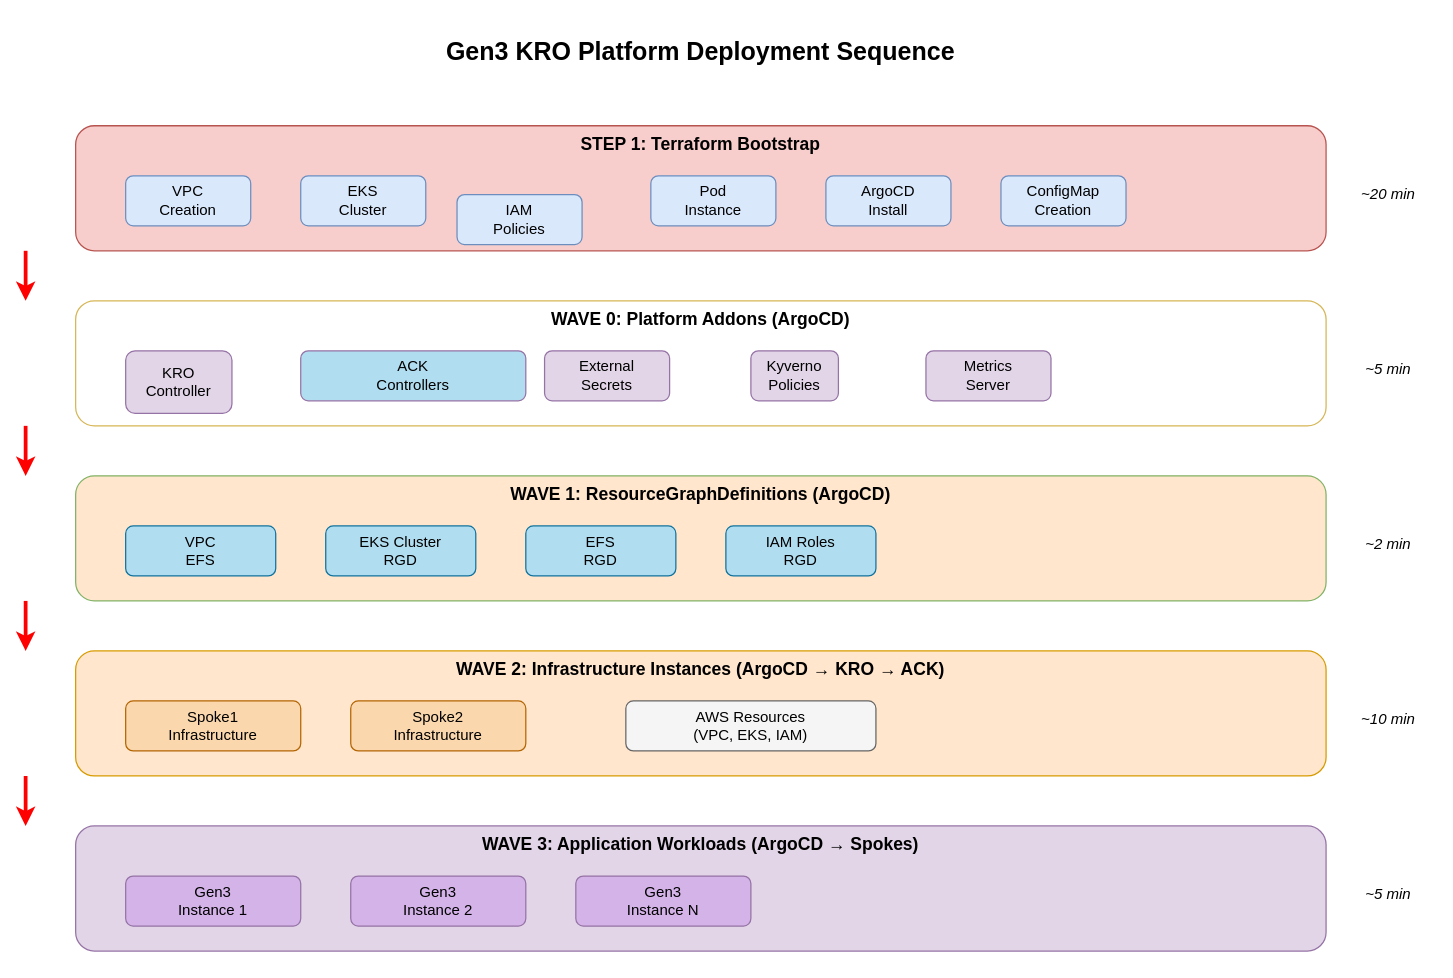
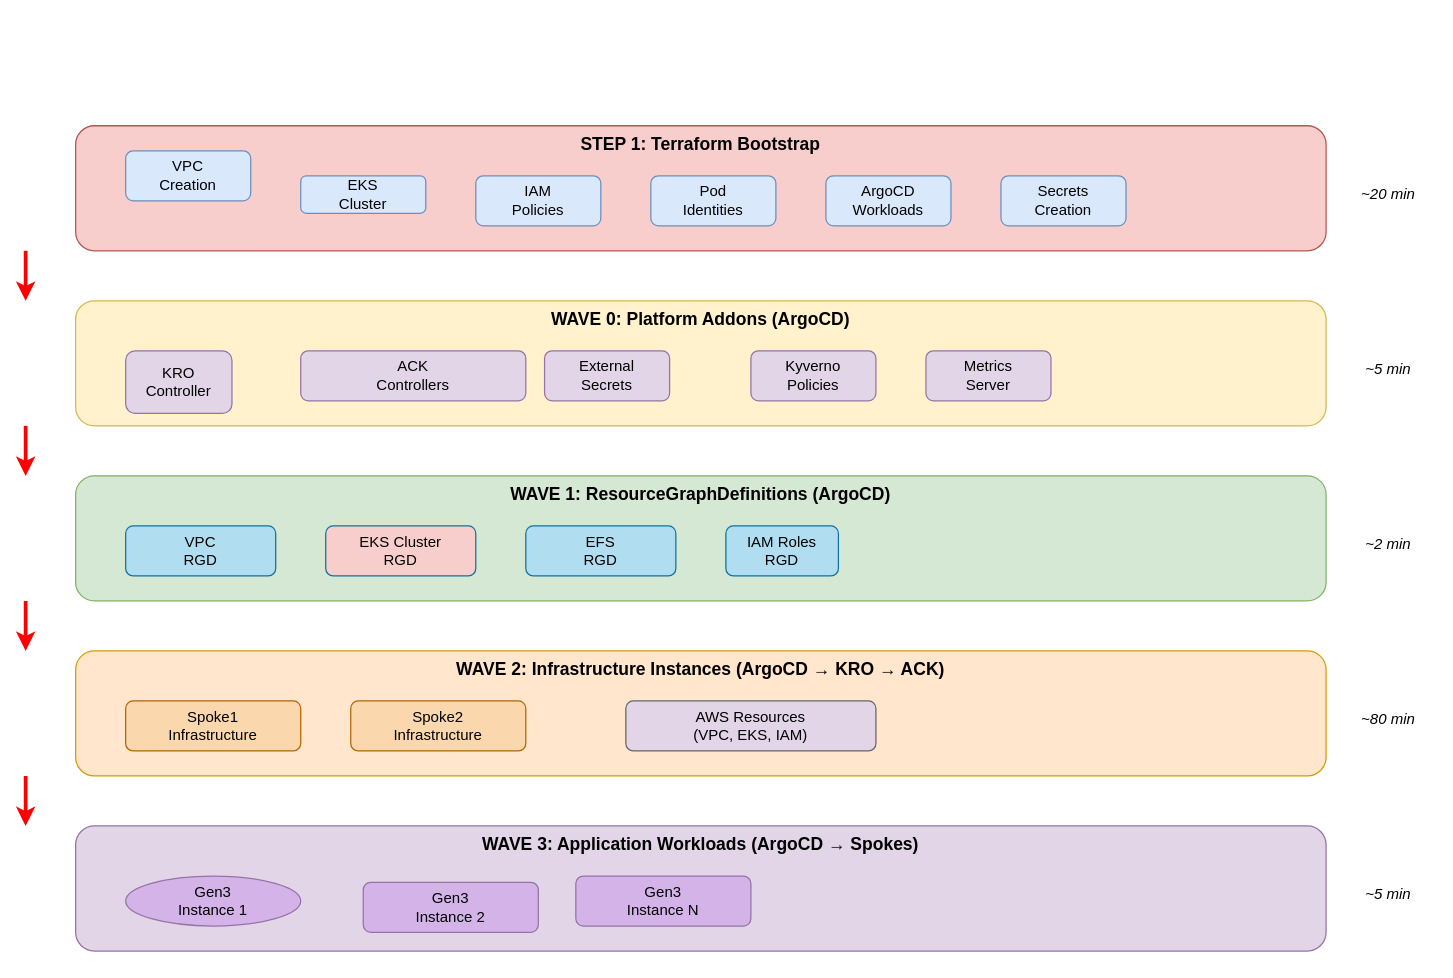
  <mxCell id="0" />
  <mxCell id="1" parent="0" />
- <mxCell id="2" value="Gen3 KRO Platform Deployment Sequence" style="text;html=1;strokeColor=none;fillColor=none;align=center;verticalAlign=middle;whiteSpace=wrap;rounded=0;fontSize=20;fontStyle=1" vertex="1" parent="1"><mxGeometry x="300" y="20" width="520" height="40" as="geometry" /></mxCell>
  <mxCell id="3" value="STEP 1: Terraform Bootstrap" style="rounded=1;whiteSpace=wrap;html=1;fillColor=#f8cecc;strokeColor=#b85450;verticalAlign=top;fontSize=14;fontStyle=1" vertex="1" parent="1"><mxGeometry x="60" y="100" width="1000" height="100" as="geometry" /></mxCell>
- <mxCell id="4" value="VPC&#10;Creation" style="rounded=1;whiteSpace=wrap;html=1;fillColor=#dae8fc;strokeColor=#6c8ebf;" vertex="1" parent="1"><mxGeometry x="100" y="140" width="100" height="40" as="geometry" /></mxCell>
- <mxCell id="5" value="EKS&#10;Cluster" style="rounded=1;whiteSpace=wrap;html=1;fillColor=#dae8fc;strokeColor=#6c8ebf;" vertex="1" parent="1"><mxGeometry x="240" y="140" width="100" height="40" as="geometry" /></mxCell>
- <mxCell id="6" value="IAM&#10;Policies" style="rounded=1;whiteSpace=wrap;html=1;fillColor=#dae8fc;strokeColor=#6c8ebf;" vertex="1" parent="1"><mxGeometry x="365" y="155" width="100" height="40" as="geometry" /></mxCell>
- <mxCell id="7" value="Pod&#10;Instance" style="rounded=1;whiteSpace=wrap;html=1;fillColor=#dae8fc;strokeColor=#6c8ebf;" vertex="1" parent="1"><mxGeometry x="520" y="140" width="100" height="40" as="geometry" /></mxCell>
- <mxCell id="8" value="ArgoCD&#10;Install" style="rounded=1;whiteSpace=wrap;html=1;fillColor=#dae8fc;strokeColor=#6c8ebf;" vertex="1" parent="1"><mxGeometry x="660" y="140" width="100" height="40" as="geometry" /></mxCell>
- <mxCell id="9" value="ConfigMap&#10;Creation" style="rounded=1;whiteSpace=wrap;html=1;fillColor=#dae8fc;strokeColor=#6c8ebf;" vertex="1" parent="1"><mxGeometry x="800" y="140" width="100" height="40" as="geometry" /></mxCell>
- <mxCell id="10" value="WAVE 0: Platform Addons (ArgoCD)" style="rounded=1;whiteSpace=wrap;html=1;fillColor=#ffffff;strokeColor=#d6b656;verticalAlign=top;fontSize=14;fontStyle=1;" vertex="1" parent="1"><mxGeometry x="60" y="240" width="1000" height="100" as="geometry" /></mxCell>
+ <mxCell id="4" value="VPC&#10;Creation" style="rounded=1;whiteSpace=wrap;html=1;fillColor=#dae8fc;strokeColor=#6c8ebf;" vertex="1" parent="1"><mxGeometry x="100" y="120" width="100" height="40" as="geometry" /></mxCell>
+ <mxCell id="5" value="EKS&#10;Cluster" style="rounded=1;whiteSpace=wrap;html=1;fillColor=#dae8fc;strokeColor=#6c8ebf;" vertex="1" parent="1"><mxGeometry x="240" y="140" width="100" height="30" as="geometry" /></mxCell>
+ <mxCell id="6" value="IAM&#10;Policies" style="rounded=1;whiteSpace=wrap;html=1;fillColor=#dae8fc;strokeColor=#6c8ebf;" vertex="1" parent="1"><mxGeometry x="380" y="140" width="100" height="40" as="geometry" /></mxCell>
+ <mxCell id="7" value="Pod&#10;Identities" style="rounded=1;whiteSpace=wrap;html=1;fillColor=#dae8fc;strokeColor=#6c8ebf;" vertex="1" parent="1"><mxGeometry x="520" y="140" width="100" height="40" as="geometry" /></mxCell>
+ <mxCell id="8" value="ArgoCD&#10;Workloads" style="rounded=1;whiteSpace=wrap;html=1;fillColor=#dae8fc;strokeColor=#6c8ebf;" vertex="1" parent="1"><mxGeometry x="660" y="140" width="100" height="40" as="geometry" /></mxCell>
+ <mxCell id="9" value="Secrets&#10;Creation" style="rounded=1;whiteSpace=wrap;html=1;fillColor=#dae8fc;strokeColor=#6c8ebf;" vertex="1" parent="1"><mxGeometry x="800" y="140" width="100" height="40" as="geometry" /></mxCell>
+ <mxCell id="10" value="WAVE 0: Platform Addons (ArgoCD)" style="rounded=1;whiteSpace=wrap;html=1;fillColor=#fff2cc;strokeColor=#d6b656;verticalAlign=top;fontSize=14;fontStyle=1" vertex="1" parent="1"><mxGeometry x="60" y="240" width="1000" height="100" as="geometry" /></mxCell>
  <mxCell id="11" value="KRO&#10;Controller" style="rounded=1;whiteSpace=wrap;html=1;fillColor=#e1d5e7;strokeColor=#9673a6;" vertex="1" parent="1"><mxGeometry x="100" y="280" width="85" height="50" as="geometry" /></mxCell>
- <mxCell id="12" value="ACK&#10;Controllers" style="rounded=1;whiteSpace=wrap;html=1;fillColor=#b1ddf0;strokeColor=#9673a6;" vertex="1" parent="1"><mxGeometry x="240" y="280" width="180" height="40" as="geometry" /></mxCell>
+ <mxCell id="12" value="ACK&#10;Controllers" style="rounded=1;whiteSpace=wrap;html=1;fillColor=#e1d5e7;strokeColor=#9673a6;" vertex="1" parent="1"><mxGeometry x="240" y="280" width="180" height="40" as="geometry" /></mxCell>
  <mxCell id="13" value="External&#10;Secrets" style="rounded=1;whiteSpace=wrap;html=1;fillColor=#e1d5e7;strokeColor=#9673a6;" vertex="1" parent="1"><mxGeometry x="435" y="280" width="100" height="40" as="geometry" /></mxCell>
- <mxCell id="14" value="Kyverno&#10;Policies" style="rounded=1;whiteSpace=wrap;html=1;fillColor=#e1d5e7;strokeColor=#9673a6;" vertex="1" parent="1"><mxGeometry x="600" y="280" width="70" height="40" as="geometry" /></mxCell>
+ <mxCell id="14" value="Kyverno&#10;Policies" style="rounded=1;whiteSpace=wrap;html=1;fillColor=#e1d5e7;strokeColor=#9673a6;" vertex="1" parent="1"><mxGeometry x="600" y="280" width="100" height="40" as="geometry" /></mxCell>
  <mxCell id="15" value="Metrics&#10;Server" style="rounded=1;whiteSpace=wrap;html=1;fillColor=#e1d5e7;strokeColor=#9673a6;" vertex="1" parent="1"><mxGeometry x="740" y="280" width="100" height="40" as="geometry" /></mxCell>
- <mxCell id="16" value="WAVE 1: ResourceGraphDefinitions (ArgoCD)" style="rounded=1;whiteSpace=wrap;html=1;fillColor=#ffe6cc;strokeColor=#82b366;verticalAlign=top;fontSize=14;fontStyle=1;" vertex="1" parent="1"><mxGeometry x="60" y="380" width="1000" height="100" as="geometry" /></mxCell>
- <mxCell id="17" value="VPC&#10;EFS" style="rounded=1;whiteSpace=wrap;html=1;fillColor=#b1ddf0;strokeColor=#10739e;" vertex="1" parent="1"><mxGeometry x="100" y="420" width="120" height="40" as="geometry" /></mxCell>
- <mxCell id="18" value="EKS Cluster&#10;RGD" style="rounded=1;whiteSpace=wrap;html=1;fillColor=#b1ddf0;strokeColor=#10739e;" vertex="1" parent="1"><mxGeometry x="260" y="420" width="120" height="40" as="geometry" /></mxCell>
+ <mxCell id="16" value="WAVE 1: ResourceGraphDefinitions (ArgoCD)" style="rounded=1;whiteSpace=wrap;html=1;fillColor=#d5e8d4;strokeColor=#82b366;verticalAlign=top;fontSize=14;fontStyle=1" vertex="1" parent="1"><mxGeometry x="60" y="380" width="1000" height="100" as="geometry" /></mxCell>
+ <mxCell id="17" value="VPC&#10;RGD" style="rounded=1;whiteSpace=wrap;html=1;fillColor=#b1ddf0;strokeColor=#10739e;" vertex="1" parent="1"><mxGeometry x="100" y="420" width="120" height="40" as="geometry" /></mxCell>
+ <mxCell id="18" value="EKS Cluster&#10;RGD" style="rounded=1;whiteSpace=wrap;html=1;fillColor=#f8cecc;strokeColor=#10739e;" vertex="1" parent="1"><mxGeometry x="260" y="420" width="120" height="40" as="geometry" /></mxCell>
  <mxCell id="19" value="EFS&#10;RGD" style="rounded=1;whiteSpace=wrap;html=1;fillColor=#b1ddf0;strokeColor=#10739e;" vertex="1" parent="1"><mxGeometry x="420" y="420" width="120" height="40" as="geometry" /></mxCell>
- <mxCell id="20" value="IAM Roles&#10;RGD" style="rounded=1;whiteSpace=wrap;html=1;fillColor=#b1ddf0;strokeColor=#10739e;" vertex="1" parent="1"><mxGeometry x="580" y="420" width="120" height="40" as="geometry" /></mxCell>
+ <mxCell id="20" value="IAM Roles&#10;RGD" style="rounded=1;whiteSpace=wrap;html=1;fillColor=#b1ddf0;strokeColor=#10739e;" vertex="1" parent="1"><mxGeometry x="580" y="420" width="90" height="40" as="geometry" /></mxCell>
  <mxCell id="21" value="WAVE 2: Infrastructure Instances (ArgoCD → KRO → ACK)" style="rounded=1;whiteSpace=wrap;html=1;fillColor=#ffe6cc;strokeColor=#d79b00;verticalAlign=top;fontSize=14;fontStyle=1" vertex="1" parent="1"><mxGeometry x="60" y="520" width="1000" height="100" as="geometry" /></mxCell>
  <mxCell id="22" value="Spoke1&#10;Infrastructure" style="rounded=1;whiteSpace=wrap;html=1;fillColor=#fad7ac;strokeColor=#b46504;" vertex="1" parent="1"><mxGeometry x="100" y="560" width="140" height="40" as="geometry" /></mxCell>
  <mxCell id="23" value="Spoke2&#10;Infrastructure" style="rounded=1;whiteSpace=wrap;html=1;fillColor=#fad7ac;strokeColor=#b46504;" vertex="1" parent="1"><mxGeometry x="280" y="560" width="140" height="40" as="geometry" /></mxCell>
- <mxCell id="24" value="AWS Resources&#10;(VPC, EKS, IAM)" style="rounded=1;whiteSpace=wrap;html=1;fillColor=#f5f5f5;strokeColor=#666666;" vertex="1" parent="1"><mxGeometry x="500" y="560" width="200" height="40" as="geometry" /></mxCell>
+ <mxCell id="24" value="AWS Resources&#10;(VPC, EKS, IAM)" style="rounded=1;whiteSpace=wrap;html=1;fillColor=#e1d5e7;strokeColor=#666666;" vertex="1" parent="1"><mxGeometry x="500" y="560" width="200" height="40" as="geometry" /></mxCell>
  <mxCell id="25" value="WAVE 3: Application Workloads (ArgoCD → Spokes)" style="rounded=1;whiteSpace=wrap;html=1;fillColor=#e1d5e7;strokeColor=#9673a6;verticalAlign=top;fontSize=14;fontStyle=1" vertex="1" parent="1"><mxGeometry x="60" y="660" width="1000" height="100" as="geometry" /></mxCell>
- <mxCell id="26" value="Gen3&#10;Instance 1" style="rounded=1;whiteSpace=wrap;html=1;fillColor=#d4b3e8;strokeColor=#9673a6;" vertex="1" parent="1"><mxGeometry x="100" y="700" width="140" height="40" as="geometry" /></mxCell>
- <mxCell id="27" value="Gen3&#10;Instance 2" style="rounded=1;whiteSpace=wrap;html=1;fillColor=#d4b3e8;strokeColor=#9673a6;" vertex="1" parent="1"><mxGeometry x="280" y="700" width="140" height="40" as="geometry" /></mxCell>
+ <mxCell id="26" value="Gen3&#10;Instance 1" style="ellipse;whiteSpace=wrap;html=1;fillColor=#d4b3e8;strokeColor=#9673a6;" vertex="1" parent="1"><mxGeometry x="100" y="700" width="140" height="40" as="geometry" /></mxCell>
+ <mxCell id="27" value="Gen3&#10;Instance 2" style="rounded=1;whiteSpace=wrap;html=1;fillColor=#d4b3e8;strokeColor=#9673a6;" vertex="1" parent="1"><mxGeometry x="290" y="705" width="140" height="40" as="geometry" /></mxCell>
  <mxCell id="28" value="Gen3&#10;Instance N" style="rounded=1;whiteSpace=wrap;html=1;fillColor=#d4b3e8;strokeColor=#9673a6;" vertex="1" parent="1"><mxGeometry x="460" y="700" width="140" height="40" as="geometry" /></mxCell>
  <mxCell id="29" value="" style="endArrow=classic;html=1;strokeWidth=3;strokeColor=#FF0000;" edge="1" parent="1"><mxGeometry width="50" height="50" relative="1" as="geometry"><mxPoint x="20" y="200" as="sourcePoint" /><mxPoint x="20" y="240" as="targetPoint" /></mxGeometry></mxCell>
  <mxCell id="30" value="" style="endArrow=classic;html=1;strokeWidth=3;strokeColor=#FF0000;" edge="1" parent="1"><mxGeometry width="50" height="50" relative="1" as="geometry"><mxPoint x="20" y="340" as="sourcePoint" /><mxPoint x="20" y="380" as="targetPoint" /></mxGeometry></mxCell>
  <mxCell id="31" value="" style="endArrow=classic;html=1;strokeWidth=3;strokeColor=#FF0000;" edge="1" parent="1"><mxGeometry width="50" height="50" relative="1" as="geometry"><mxPoint x="20" y="480" as="sourcePoint" /><mxPoint x="20" y="520" as="targetPoint" /></mxGeometry></mxCell>
  <mxCell id="32" value="" style="endArrow=classic;html=1;strokeWidth=3;strokeColor=#FF0000;" edge="1" parent="1"><mxGeometry width="50" height="50" relative="1" as="geometry"><mxPoint x="20" y="620" as="sourcePoint" /><mxPoint x="20" y="660" as="targetPoint" /></mxGeometry></mxCell>
  <mxCell id="33" value="~20 min" style="text;html=1;strokeColor=none;fillColor=none;align=center;verticalAlign=middle;whiteSpace=wrap;rounded=0;fontSize=12;fontStyle=2" vertex="1" parent="1"><mxGeometry x="1080" y="140" width="60" height="30" as="geometry" /></mxCell>
  <mxCell id="34" value="~5 min" style="text;html=1;strokeColor=none;fillColor=none;align=center;verticalAlign=middle;whiteSpace=wrap;rounded=0;fontSize=12;fontStyle=2" vertex="1" parent="1"><mxGeometry x="1080" y="280" width="60" height="30" as="geometry" /></mxCell>
  <mxCell id="35" value="~2 min" style="text;html=1;strokeColor=none;fillColor=none;align=center;verticalAlign=middle;whiteSpace=wrap;rounded=0;fontSize=12;fontStyle=2" vertex="1" parent="1"><mxGeometry x="1080" y="420" width="60" height="30" as="geometry" /></mxCell>
- <mxCell id="36" value="~10 min" style="text;html=1;strokeColor=none;fillColor=none;align=center;verticalAlign=middle;whiteSpace=wrap;rounded=0;fontSize=12;fontStyle=2" vertex="1" parent="1"><mxGeometry x="1080" y="560" width="60" height="30" as="geometry" /></mxCell>
+ <mxCell id="36" value="~80 min" style="text;html=1;strokeColor=none;fillColor=none;align=center;verticalAlign=middle;whiteSpace=wrap;rounded=0;fontSize=12;fontStyle=2" vertex="1" parent="1"><mxGeometry x="1080" y="560" width="60" height="30" as="geometry" /></mxCell>
  <mxCell id="37" value="~5 min" style="text;html=1;strokeColor=none;fillColor=none;align=center;verticalAlign=middle;whiteSpace=wrap;rounded=0;fontSize=12;fontStyle=2" vertex="1" parent="1"><mxGeometry x="1080" y="700" width="60" height="30" as="geometry" /></mxCell>
